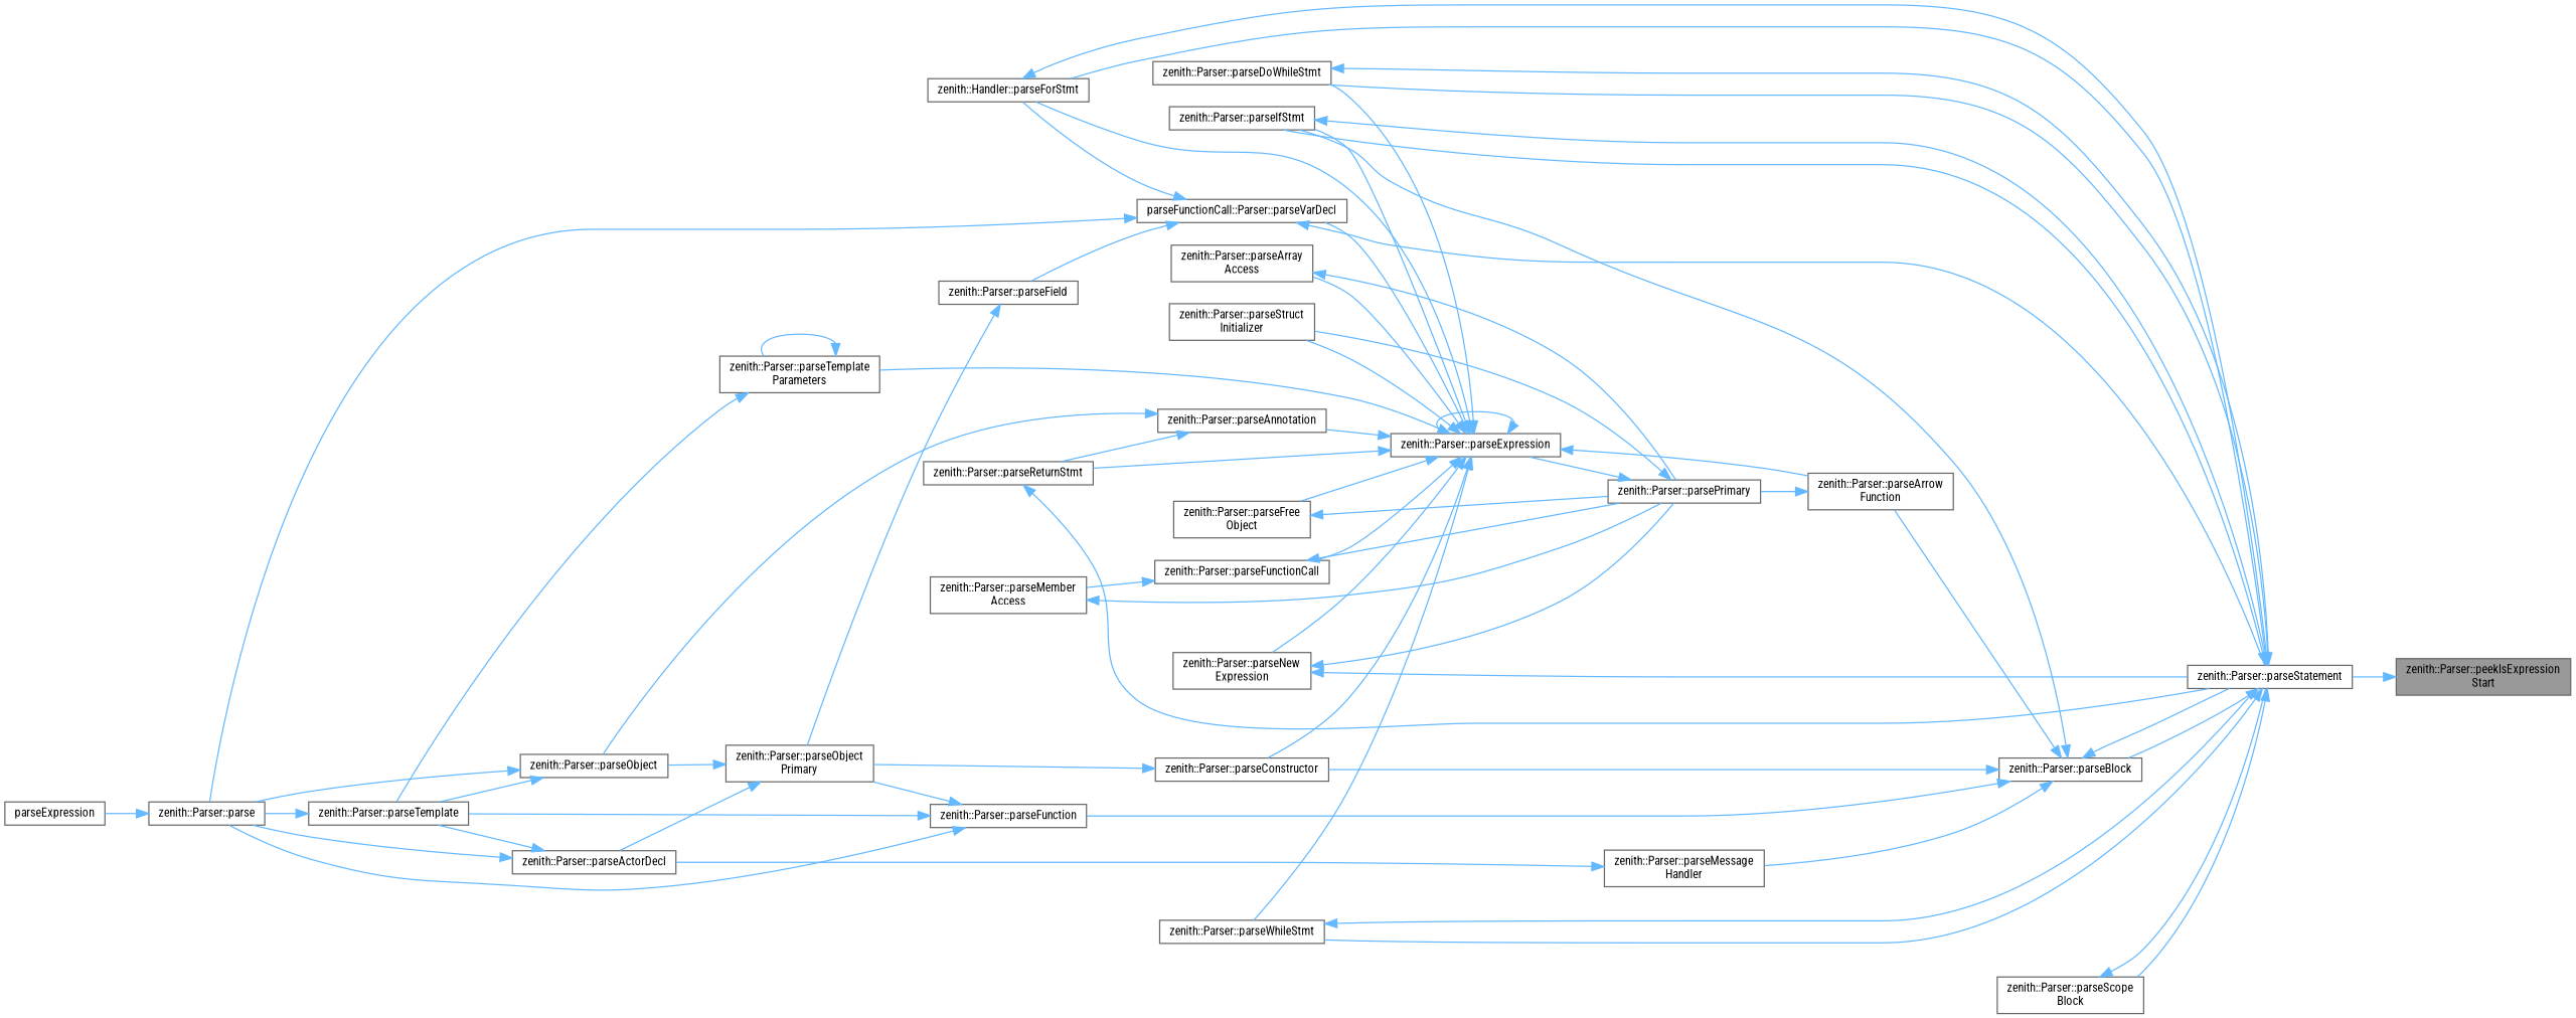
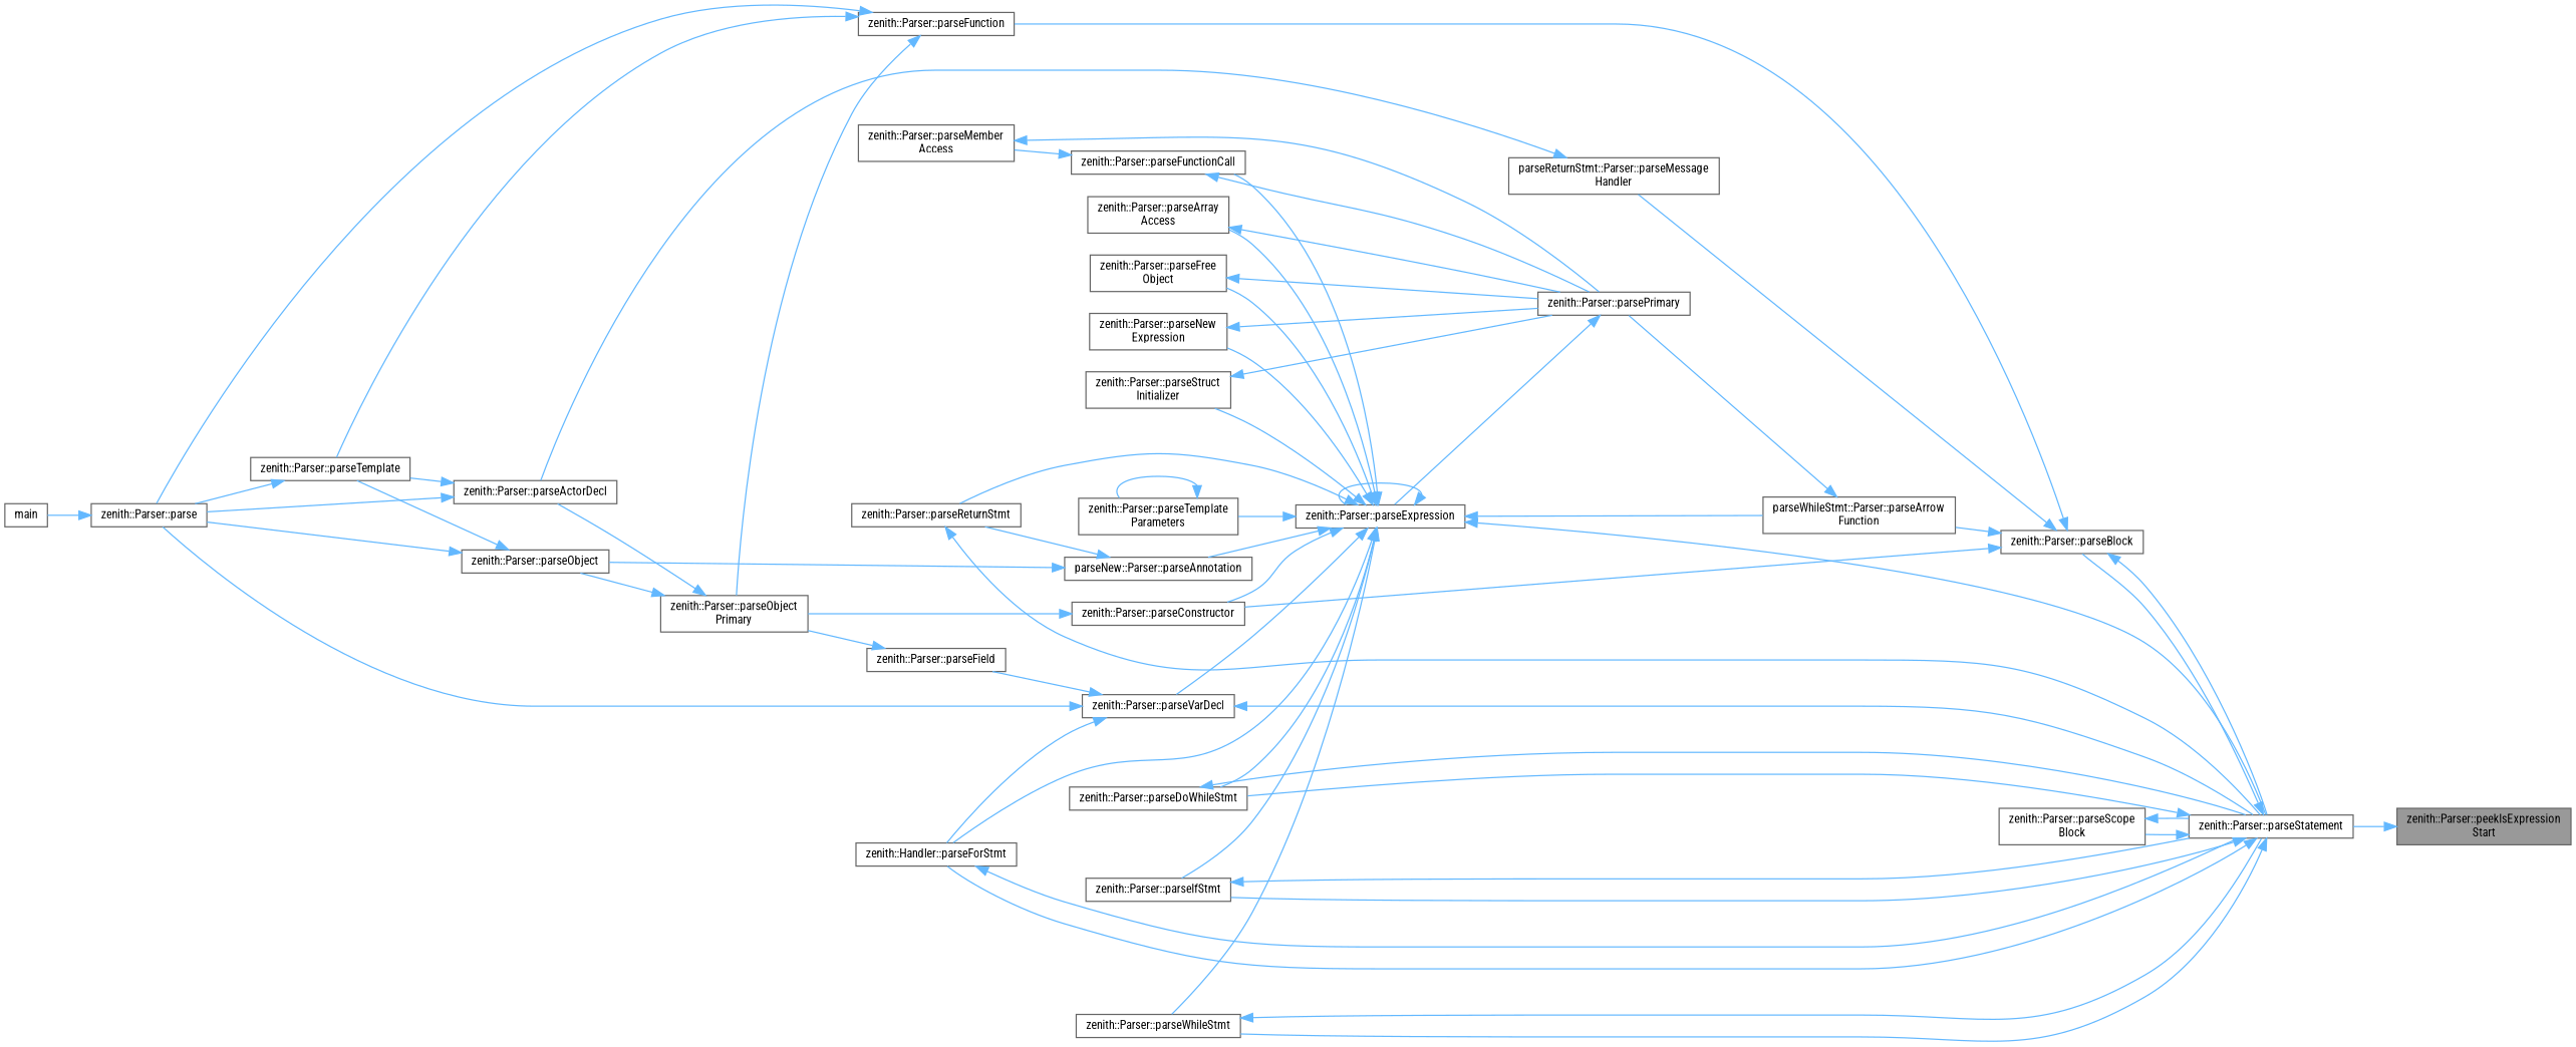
  digraph {
    fontname="Roboto Condensed"
    rankdir=RL
    node [color=grey40 fillcolor=white fontname="Roboto Condensed" fontsize=10 shape=box style=filled]
    edge [color=steelblue1 dir=back fontname="Roboto Condensed" fontsize=10 labelfontname=Helvetica labelfontsize=10 style=solid]
    n1 [color=gray40 fillcolor=grey60 fontcolor=black height=0.2 label="zenith::Parser::peekIsExpression\lStart" width=0.4]
    n2 [height=0.2 label="zenith::Parser::parseStatement" width=0.4]
    n3 [height=0.2 label="zenith::Parser::parseBlock" width=0.4]
    n4 [height=0.2 label="zenith::Parser::parseDoWhileStmt" width=0.4]
    n5 [height=0.2 label="zenith::Handler::parseForStmt" width=0.4]
    n6 [height=0.2 label="zenith::Parser::parseIfStmt" width=0.4]
    n7 [height=0.2 label="zenith::Parser::parseWhileStmt" width=0.4]
    n8 [height=0.2 label="zenith::Parser::parseScope\lBlock" width=0.4]
-   n9 [height=0.2 label="zenith::Parser::parseArrow\lFunction" width=0.4]
+   n9 [height=0.2 label="parseWhileStmt::Parser::parseArrow\lFunction" width=0.4]
    n10 [height=0.2 label="zenith::Parser::parseConstructor" width=0.4]
    n11 [height=0.2 label="zenith::Parser::parseFunction" width=0.4]
-   n12 [height=0.2 label="zenith::Parser::parseMessage\lHandler" width=0.4]
+   n12 [height=0.2 label="parseReturnStmt::Parser::parseMessage\lHandler" width=0.4]
    n13 [height=0.2 label="zenith::Parser::parsePrimary" width=0.4]
    n14 [height=0.2 label="zenith::Parser::parseObject\lPrimary" width=0.4]
    n15 [height=0.2 label="zenith::Parser::parse" width=0.4]
    n16 [height=0.2 label="zenith::Parser::parseTemplate" width=0.4]
    n17 [height=0.2 label="zenith::Parser::parseActorDecl" width=0.4]
    n18 [height=0.2 label="zenith::Parser::parseExpression" width=0.4]
-   n19 [height=0.2 label="zenith::Parser::parseAnnotation" width=0.4]
+   n19 [height=0.2 label="parseNew::Parser::parseAnnotation" width=0.4]
    n20 [height=0.2 label="zenith::Parser::parseReturnStmt" width=0.4]
    n21 [height=0.2 label="zenith::Parser::parseArray\lAccess" width=0.4]
    n22 [height=0.2 label="zenith::Parser::parseFree\lObject" width=0.4]
    n23 [height=0.2 label="zenith::Parser::parseFunctionCall" width=0.4]
    n24 [height=0.2 label="zenith::Parser::parseNew\lExpression" width=0.4]
    n25 [height=0.2 label="zenith::Parser::parseStruct\lInitializer" width=0.4]
    n26 [height=0.2 label="zenith::Parser::parseTemplate\lParameters" width=0.4]
-   n27 [height=0.2 label="parseFunctionCall::Parser::parseVarDecl" width=0.4]
+   n27 [height=0.2 label="zenith::Parser::parseVarDecl" width=0.4]
    n28 [height=0.2 label="zenith::Parser::parseObject" width=0.4]
    n29 [height=0.2 label="zenith::Parser::parseMember\lAccess" width=0.4]
    n30 [height=0.2 label="zenith::Parser::parseField" width=0.4]
-   n31 [height=0.2 label=parseExpression width=0.4]
+   n31 [height=0.2 label=main width=0.4]
    n1 -> n2
    n2 -> n3
    n2 -> n4
    n2 -> n5
    n2 -> n6
    n2 -> n7
    n2 -> n8
    n3 -> n2
-   n3 -> n6
    n3 -> n9
    n3 -> n10
    n3 -> n11
    n3 -> n12
    n4 -> n2
    n5 -> n2
    n6 -> n2
    n7 -> n2
    n8 -> n2
    n9 -> n13
    n10 -> n14
    n11 -> n14
    n11 -> n15
    n11 -> n16
    n12 -> n17
    n13 -> n18
    n14 -> n17
    n14 -> n28
    n15 -> n31
    n16 -> n15
    n17 -> n15
    n17 -> n16
-   n24 -> n2
+   n18 -> n2
    n18 -> n4
    n18 -> n5
    n18 -> n6
    n18 -> n7
    n18 -> n9
    n18 -> n10
    n18 -> n18
    n18 -> n19
    n18 -> n20
    n18 -> n21
    n18 -> n22
    n18 -> n23
    n18 -> n24
    n18 -> n25
    n18 -> n26
    n18 -> n27
    n19 -> n20
    n19 -> n28
    n20 -> n2
    n21 -> n13
    n22 -> n13
    n23 -> n13
    n23 -> n29
    n24 -> n13
-   n13 -> n25
-   n26 -> n16
+   n25 -> n13
    n26 -> n26
    n27 -> n2
    n27 -> n5
    n27 -> n15
    n27 -> n30
    n28 -> n15
    n28 -> n16
    n29 -> n13
    n30 -> n14
  }
